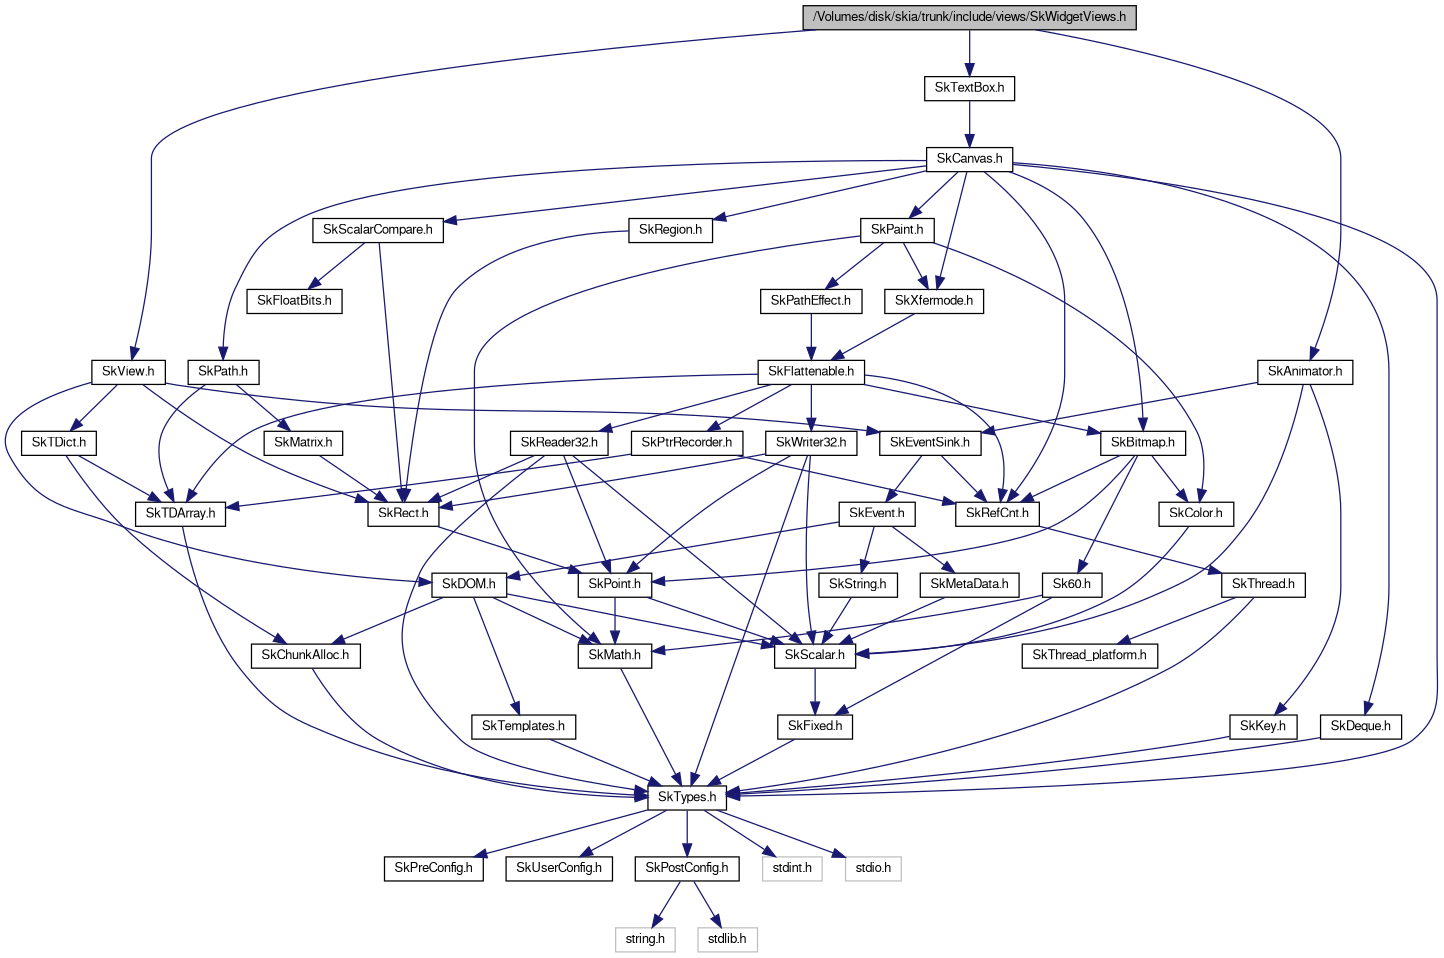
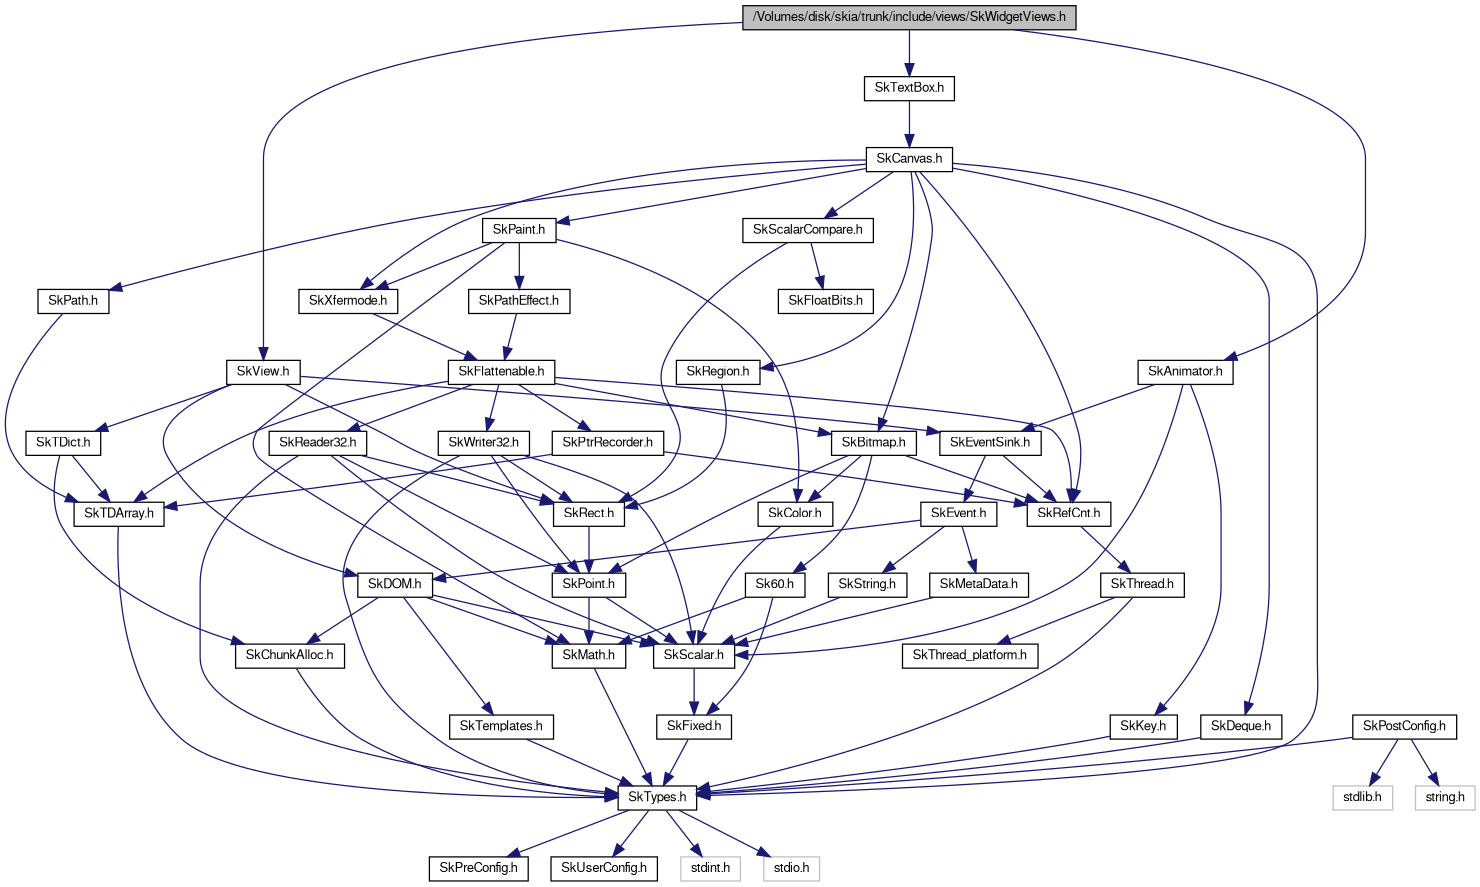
  digraph {
    node [color=black fillcolor=white fontname=FreeSans fontsize=10 shape=record style=filled]
    edge [color=midnightblue fontname=FreeSans fontsize=10 labelfontname=FreeSans labelfontsize=10 style=solid]
    n1 [fillcolor=grey75 fontcolor=black height=0.2 label="/Volumes/disk/skia/trunk/include/views/SkWidgetViews.h" width=0.4]
    n2 [height=0.2 label="SkView.h" width=0.4]
    n3 [height=0.2 label="SkAnimator.h" width=0.4]
    n4 [height=0.2 label="SkTextBox.h" width=0.4]
    n5 [height=0.2 label="SkEventSink.h" width=0.4]
    n6 [height=0.2 label="SkDOM.h" width=0.4]
    n7 [height=0.2 label="SkRect.h" width=0.4]
    n8 [height=0.2 label="SkTDict.h" width=0.4]
    n9 [height=0.2 label="SkScalar.h" width=0.4]
    n10 [height=0.2 label="SkKey.h" width=0.4]
    n11 [height=0.2 label="SkCanvas.h" width=0.4]
    n12 [height=0.2 label="SkRefCnt.h" width=0.4]
    n13 [height=0.2 label="SkEvent.h" width=0.4]
    n14 [height=0.2 label="SkChunkAlloc.h" width=0.4]
    n15 [height=0.2 label="SkMath.h" width=0.4]
    n16 [height=0.2 label="SkTemplates.h" width=0.4]
    n17 [height=0.2 label="SkPoint.h" width=0.4]
    n18 [height=0.2 label="SkTDArray.h" width=0.4]
    n19 [height=0.2 label="SkThread.h" width=0.4]
    n20 [height=0.2 label="SkMetaData.h" width=0.4]
    n21 [height=0.2 label="SkString.h" width=0.4]
    n22 [height=0.2 label="SkTypes.h" width=0.4]
    n23 [height=0.2 label="SkThread_platform.h" width=0.4]
    n24 [height=0.2 label="SkPreConfig.h" width=0.4]
    n25 [height=0.2 label="SkUserConfig.h" width=0.4]
    n26 [height=0.2 label="SkPostConfig.h" width=0.4]
    n27 [color=grey75 height=0.2 label="stdint.h" width=0.4]
    n28 [color=grey75 height=0.2 label="stdio.h" width=0.4]
    n29 [color=grey75 height=0.2 label="string.h" width=0.4]
    n30 [color=grey75 height=0.2 label="stdlib.h" width=0.4]
    n31 [height=0.2 label="SkFixed.h" width=0.4]
    n32 [height=0.2 label="SkBitmap.h" width=0.4]
    n33 [height=0.2 label="SkDeque.h" width=0.4]
    n34 [height=0.2 label="SkPaint.h" width=0.4]
    n35 [height=0.2 label="SkXfermode.h" width=0.4]
    n36 [height=0.2 label="SkPath.h" width=0.4]
    n37 [height=0.2 label="SkRegion.h" width=0.4]
    n38 [height=0.2 label="SkScalarCompare.h" width=0.4]
    n39 [height=0.2 label="Sk60.h" width=0.4]
    n40 [height=0.2 label="SkColor.h" width=0.4]
    n41 [height=0.2 label="SkPathEffect.h" width=0.4]
    n42 [height=0.2 label="SkFlattenable.h" width=0.4]
-   n43 [height=0.2 label="SkMatrix.h" width=0.4]
    n44 [height=0.2 label="SkFloatBits.h" width=0.4]
    n45 [height=0.2 label="SkReader32.h" width=0.4]
    n46 [height=0.2 label="SkWriter32.h" width=0.4]
    n47 [height=0.2 label="SkPtrRecorder.h" width=0.4]
    n1 -> n2
    n1 -> n3
    n1 -> n4
    n2 -> n5
    n2 -> n6
    n2 -> n7
    n2 -> n8
    n3 -> n5
    n3 -> n9
    n3 -> n10
    n4 -> n11
    n5 -> n12
    n5 -> n13
    n6 -> n9
    n6 -> n14
    n6 -> n15
    n6 -> n16
    n7 -> n17
    n8 -> n14
    n8 -> n18
    n9 -> n31
    n10 -> n22
    n11 -> n12
    n11 -> n22
    n11 -> n32
    n11 -> n33
    n11 -> n34
    n11 -> n35
    n11 -> n36
    n11 -> n37
    n11 -> n38
    n12 -> n19
    n13 -> n6
    n13 -> n20
    n13 -> n21
    n14 -> n22
    n15 -> n22
    n16 -> n22
    n17 -> n9
    n17 -> n15
    n18 -> n22
    n19 -> n22
    n19 -> n23
    n20 -> n9
    n21 -> n9
    n22 -> n24
    n22 -> n25
-   n22 -> n26
+   n26 -> n22
    n22 -> n27
    n22 -> n28
    n26 -> n29
    n26 -> n30
    n31 -> n22
    n32 -> n12
    n32 -> n17
    n32 -> n39
    n32 -> n40
    n33 -> n22
    n34 -> n15
    n34 -> n35
    n34 -> n40
    n34 -> n41
    n35 -> n42
    n36 -> n18
-   n36 -> n43
    n37 -> n7
    n38 -> n7
    n38 -> n44
    n39 -> n15
    n39 -> n31
    n40 -> n9
    n41 -> n42
    n42 -> n12
    n42 -> n18
    n42 -> n32
    n42 -> n45
    n42 -> n46
    n42 -> n47
-   n43 -> n7
    n45 -> n7
    n45 -> n9
    n45 -> n17
    n45 -> n22
    n46 -> n7
    n46 -> n9
    n46 -> n17
    n46 -> n22
    n47 -> n12
    n47 -> n18
  }
